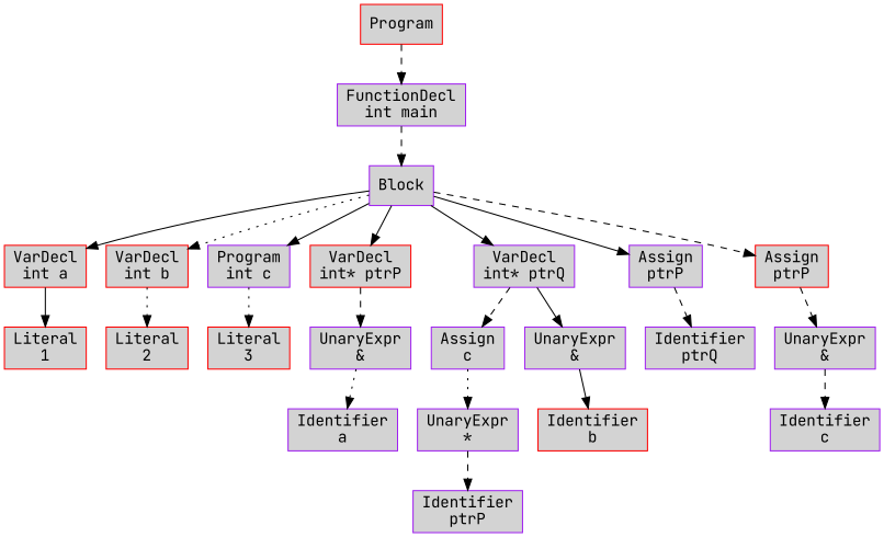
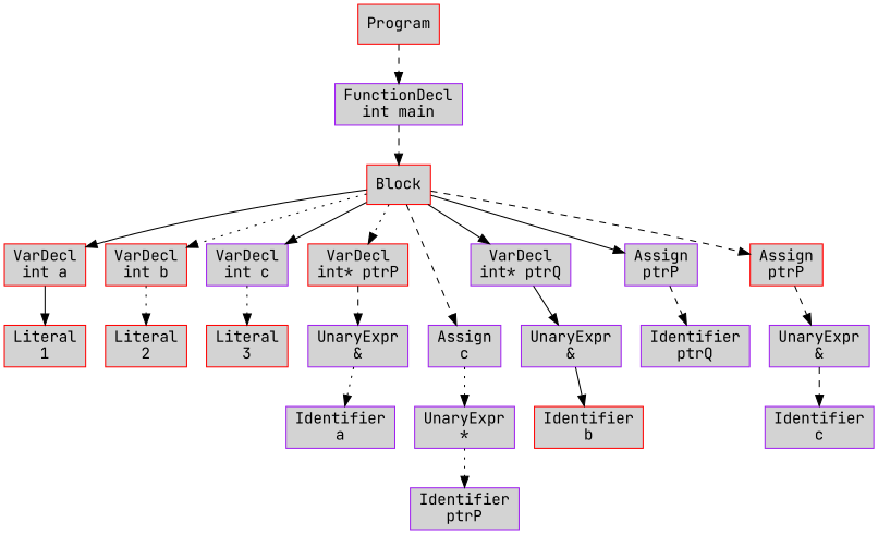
  digraph {
    fontname="JetBrains Mono"
    node [color=purple fillcolor=lightgrey fontname="JetBrains Mono" shape=box style=filled]
    edge [fontname="JetBrains Mono" style=dashed]
    n1 [color=red label=Program]
    n2 [label="FunctionDecl\nint main"]
-   n3 [label=Block]
+   n3 [color=red label=Block]
    n4 [color=red label="VarDecl\nint a"]
    n5 [color=red label="VarDecl\nint b"]
-   n6 [label="Program\nint c"]
+   n6 [label="VarDecl\nint c"]
    n7 [color=red label="VarDecl\nint* ptrP"]
    n8 [label="VarDecl\nint* ptrQ"]
    n9 [label="Assign\nc"]
    n10 [label="Assign\nptrP"]
    n11 [color=red label="Assign\nptrP"]
    n12 [color=red label="Literal\n1"]
    n13 [color=red label="Literal\n2"]
    n14 [color=red label="Literal\n3"]
    n15 [label="UnaryExpr\n&"]
    n16 [label="UnaryExpr\n&"]
    n17 [label="UnaryExpr\n*"]
    n18 [label="Identifier\nptrQ"]
    n19 [label="UnaryExpr\n&"]
    n20 [label="Identifier\na"]
    n21 [color=red label="Identifier\nb"]
    n22 [label="Identifier\nptrP"]
    n23 [label="Identifier\nc"]
    n1 -> n2
    n2 -> n3
    n3 -> n4 [style=solid]
    n3 -> n5 [style=dotted]
    n3 -> n6 [style=solid]
-   n3 -> n7 [style=solid]
+   n3 -> n7 [style=dotted]
    n3 -> n8 [style=solid]
-   n8 -> n9
+   n3 -> n9
    n3 -> n10 [style=solid]
    n3 -> n11
    n4 -> n12 [style=solid]
    n5 -> n13 [style=dotted]
    n6 -> n14 [style=dotted]
    n7 -> n15
    n8 -> n16 [style=solid]
    n9 -> n17 [style=dotted]
    n10 -> n18
    n11 -> n19
    n15 -> n20 [style=dotted]
    n16 -> n21 [style=solid]
-   n17 -> n22
+   n17 -> n22 [style=dotted]
    n19 -> n23
  }
